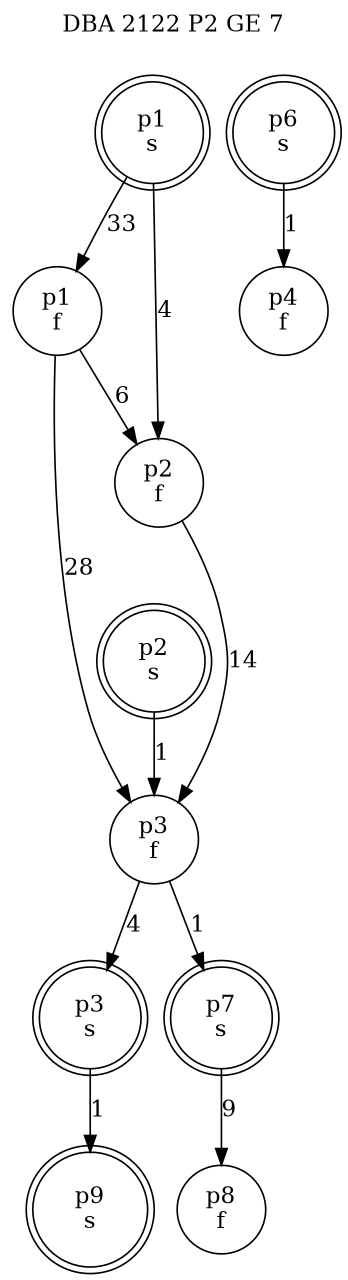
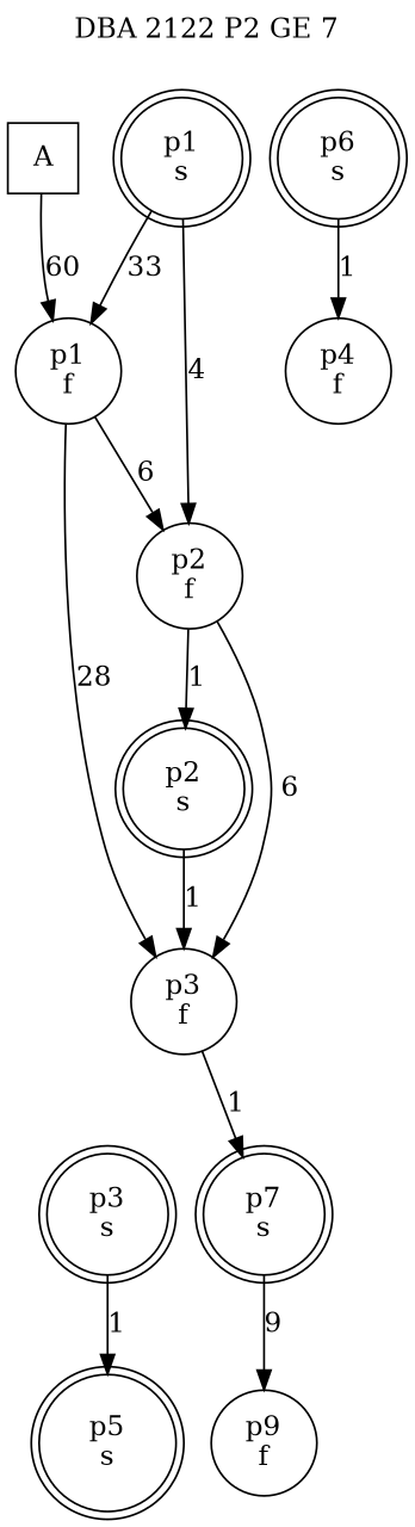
  digraph {
    label=" DBA 2122 P2 GE 7 "
    labelloc=tl
    rankdir=TB
    node [shape=doublecircle]
+   n1 [label=A shape=square]
    n2 [label="p1\nf" shape=circle]
    n3 [label="p2\nf" shape=circle]
    n4 [label="p3\nf" shape=circle]
    n5 [label="p1\ns"]
    n6 [label="p2\ns"]
    n7 [label="p3\ns"]
    n8 [label="p7\ns"]
-   n9 [label="p9\ns"]
-   n10 [label="p8\nf" shape=circle]
+   n9 [label="p5\ns"]
+   n10 [label="p9\nf" shape=circle]
    n11 [label="p6\ns"]
    n12 [label="p4\nf" shape=circle]
+   n1 -> n2 [label=60]
    n2 -> n3 [label=6]
    n2 -> n4 [label=28]
-   n3 -> n4 [label=14]
-   n4 -> n7 [label=4]
+   n3 -> n4 [label=6]
+   n3 -> n6 [label=1]
    n4 -> n8 [label=1]
    n5 -> n2 [label=33]
    n5 -> n3 [label=4]
    n6 -> n4 [label=1]
    n7 -> n9 [label=1]
    n8 -> n10 [label=9]
    n11 -> n12 [label=1]
  }
